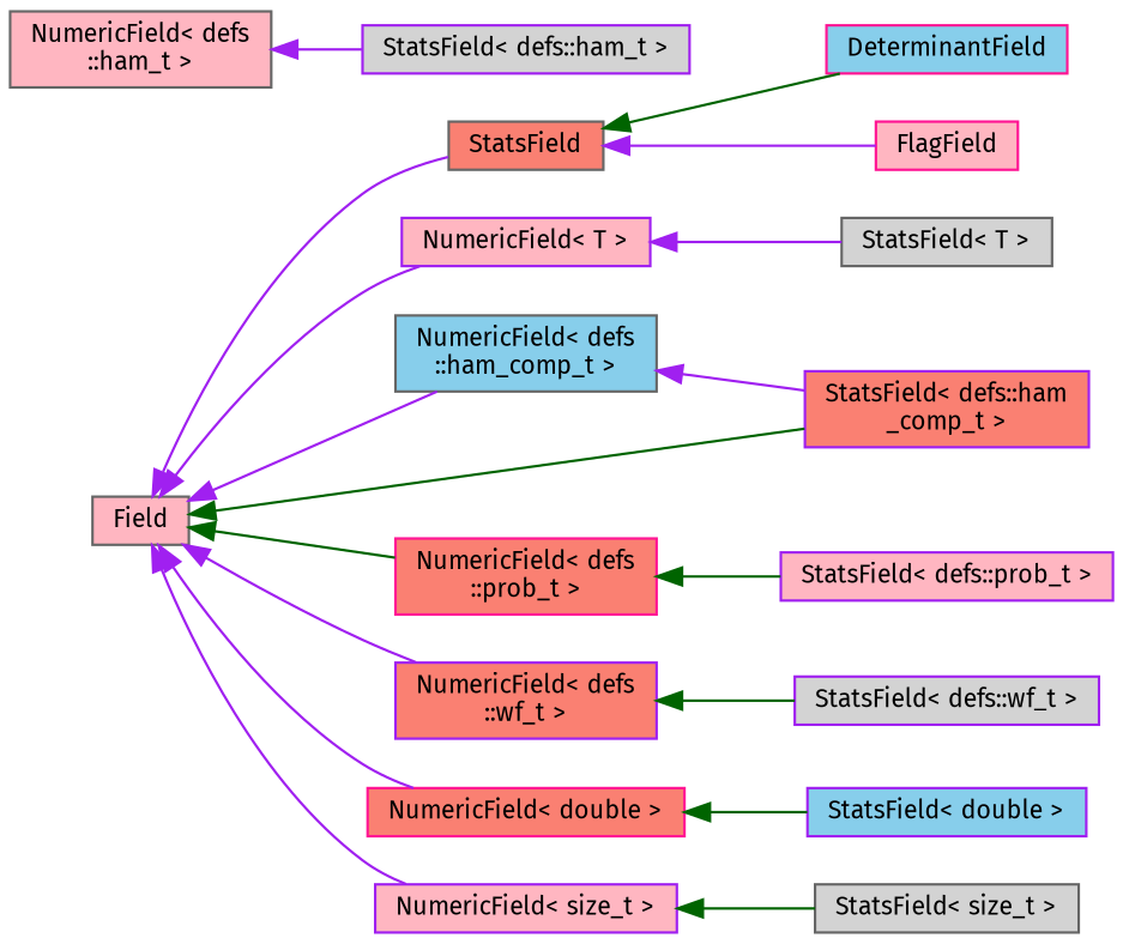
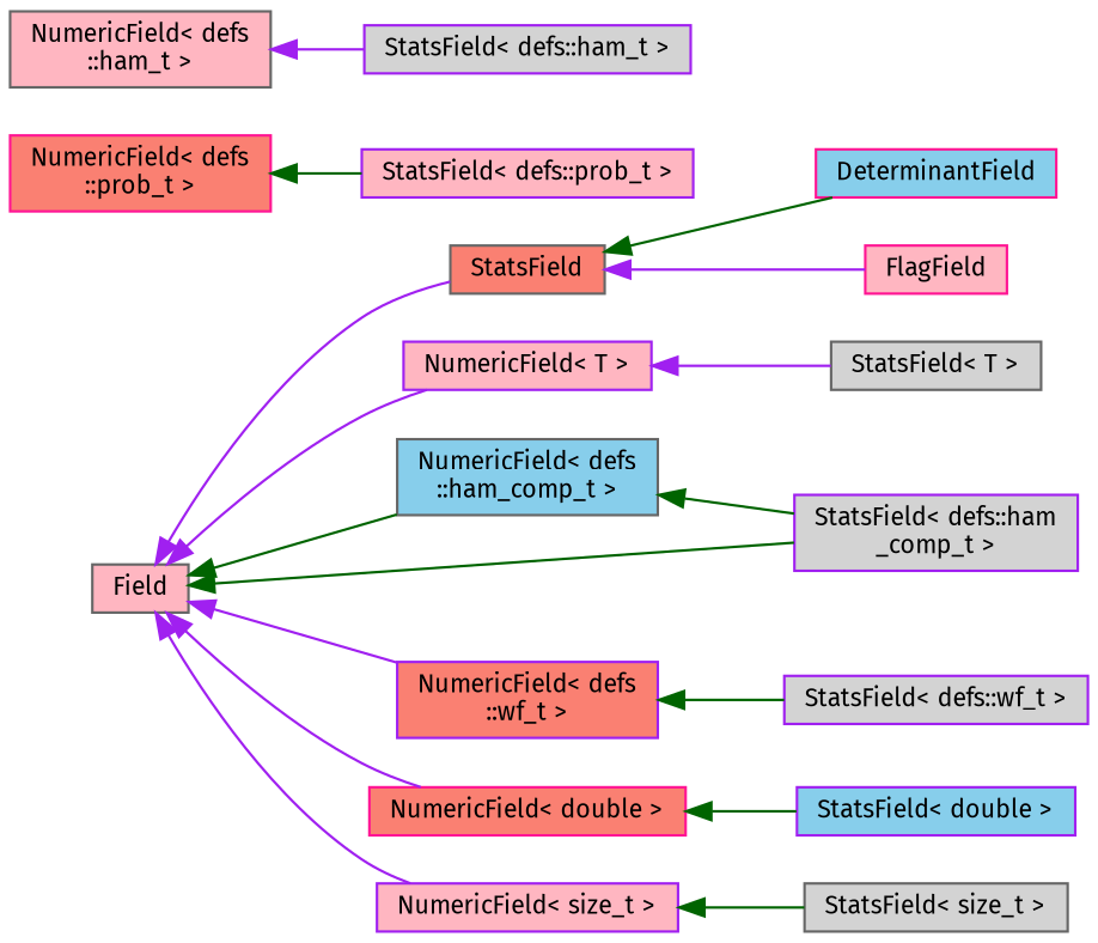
  digraph {
    fontname="Fira Sans"
    rankdir=LR
    node [color=purple fillcolor=lightpink fontname="Fira Sans" fontsize=10 shape=record style=filled]
    edge [color=purple dir=back fontname="Fira Sans" fontsize=10 labelfontname=Helvetica labelfontsize=10 style=solid]
    n1 [color=gray40 height=0.2 label=Field width=0.4]
    n2 [color=gray40 fillcolor=salmon height=0.2 label=StatsField width=0.4]
    n3 [height=0.2 label="NumericField\< T \>" width=0.4]
    n4 [color=gray40 fillcolor=skyblue height=0.2 label="NumericField\< defs\l::ham_comp_t \>" width=0.4]
    n5 [color=deeppink fillcolor=salmon height=0.2 label="NumericField\< defs\l::prob_t \>" width=0.4]
    n6 [fillcolor=salmon height=0.2 label="NumericField\< defs\l::wf_t \>" width=0.4]
    n7 [color=deeppink fillcolor=salmon height=0.2 label="NumericField\< double \>" width=0.4]
    n8 [height=0.2 label="NumericField\< size_t \>" width=0.4]
-   n9 [fillcolor=salmon height=0.2 label="StatsField\< defs::ham\l_comp_t \>" width=0.4]
+   n9 [fillcolor=lightgrey height=0.2 label="StatsField\< defs::ham\l_comp_t \>" width=0.4]
    n10 [color=deeppink fillcolor=skyblue height=0.2 label=DeterminantField width=0.4]
    n11 [color=deeppink height=0.2 label=FlagField width=0.4]
    n12 [color=gray40 fillcolor=lightgrey height=0.2 label="StatsField\< T \>" width=0.4]
    n13 [color=gray40 height=0.2 label="NumericField\< defs\l::ham_t \>" width=0.4]
    n14 [fillcolor=lightgrey height=0.2 label="StatsField\< defs::ham_t \>" width=0.4]
    n15 [height=0.2 label="StatsField\< defs::prob_t \>" width=0.4]
    n16 [fillcolor=lightgrey height=0.2 label="StatsField\< defs::wf_t \>" width=0.4]
    n17 [fillcolor=skyblue height=0.2 label="StatsField\< double \>" width=0.4]
    n18 [color=gray40 fillcolor=lightgrey height=0.2 label="StatsField\< size_t \>" width=0.4]
    n1 -> n2
    n1 -> n3
-   n1 -> n4
-   n1 -> n5 [color=darkgreen]
+   n1 -> n4 [color=darkgreen]
    n1 -> n6
    n1 -> n7
    n1 -> n8
    n1 -> n9 [color=darkgreen]
    n2 -> n10 [color=darkgreen]
    n2 -> n11
    n3 -> n12
-   n4 -> n9
+   n4 -> n9 [color=darkgreen]
    n5 -> n15 [color=darkgreen]
    n6 -> n16 [color=darkgreen]
    n7 -> n17 [color=darkgreen]
    n8 -> n18 [color=darkgreen]
    n13 -> n14
  }
